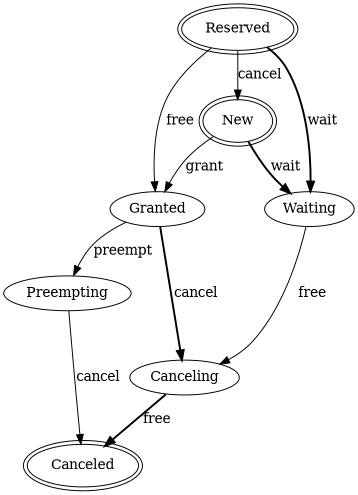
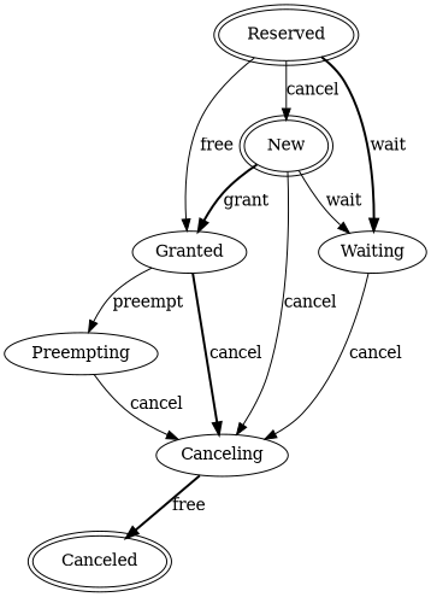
  digraph {
    New [peripheries=2]
    Waiting
    Granted
    Canceling
    Preempting
    Canceled [peripheries=2]
    Reserved [peripheries=2]
-   New -> Waiting [label=wait style=bold]
-   New -> Granted [label=grant style=solid]
-   Waiting -> Canceling [label=free]
+   New -> Waiting [label=wait style=solid]
+   New -> Granted [label=grant style=bold]
+   New -> Canceling [label=cancel]
+   Waiting -> Canceling [label=cancel]
    Granted -> Canceling [label=cancel style=bold]
    Granted -> Preempting [label=preempt]
    Canceling -> Canceled [label=free style=bold]
-   Preempting -> Canceled [label=cancel]
+   Preempting -> Canceling [label=cancel]
    Reserved -> New [label=cancel]
    Reserved -> Waiting [label=wait style=bold]
    Reserved -> Granted [label=free]
  }
